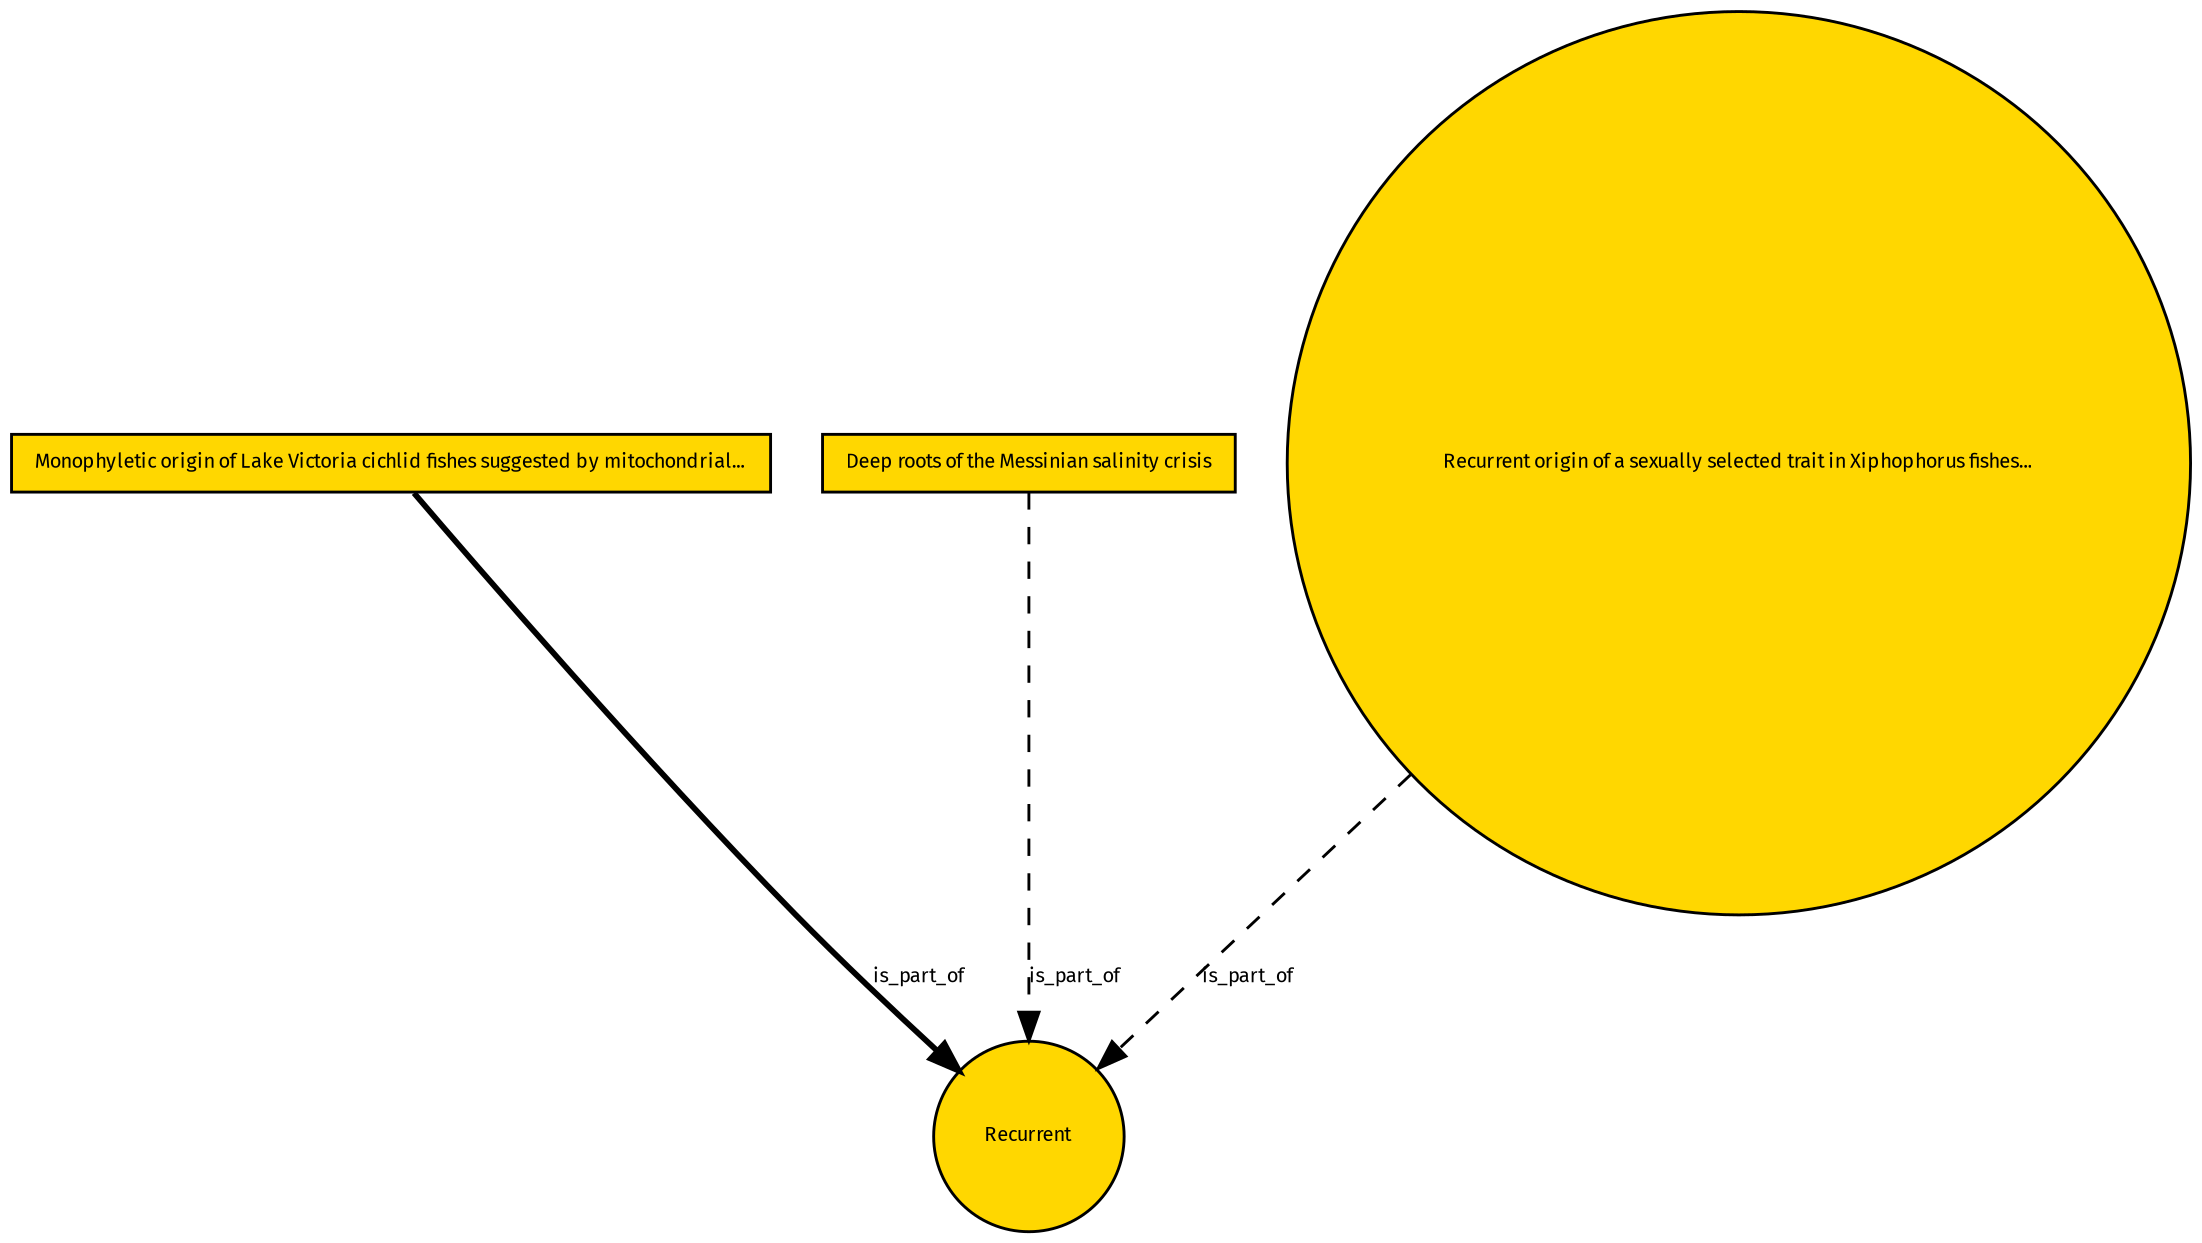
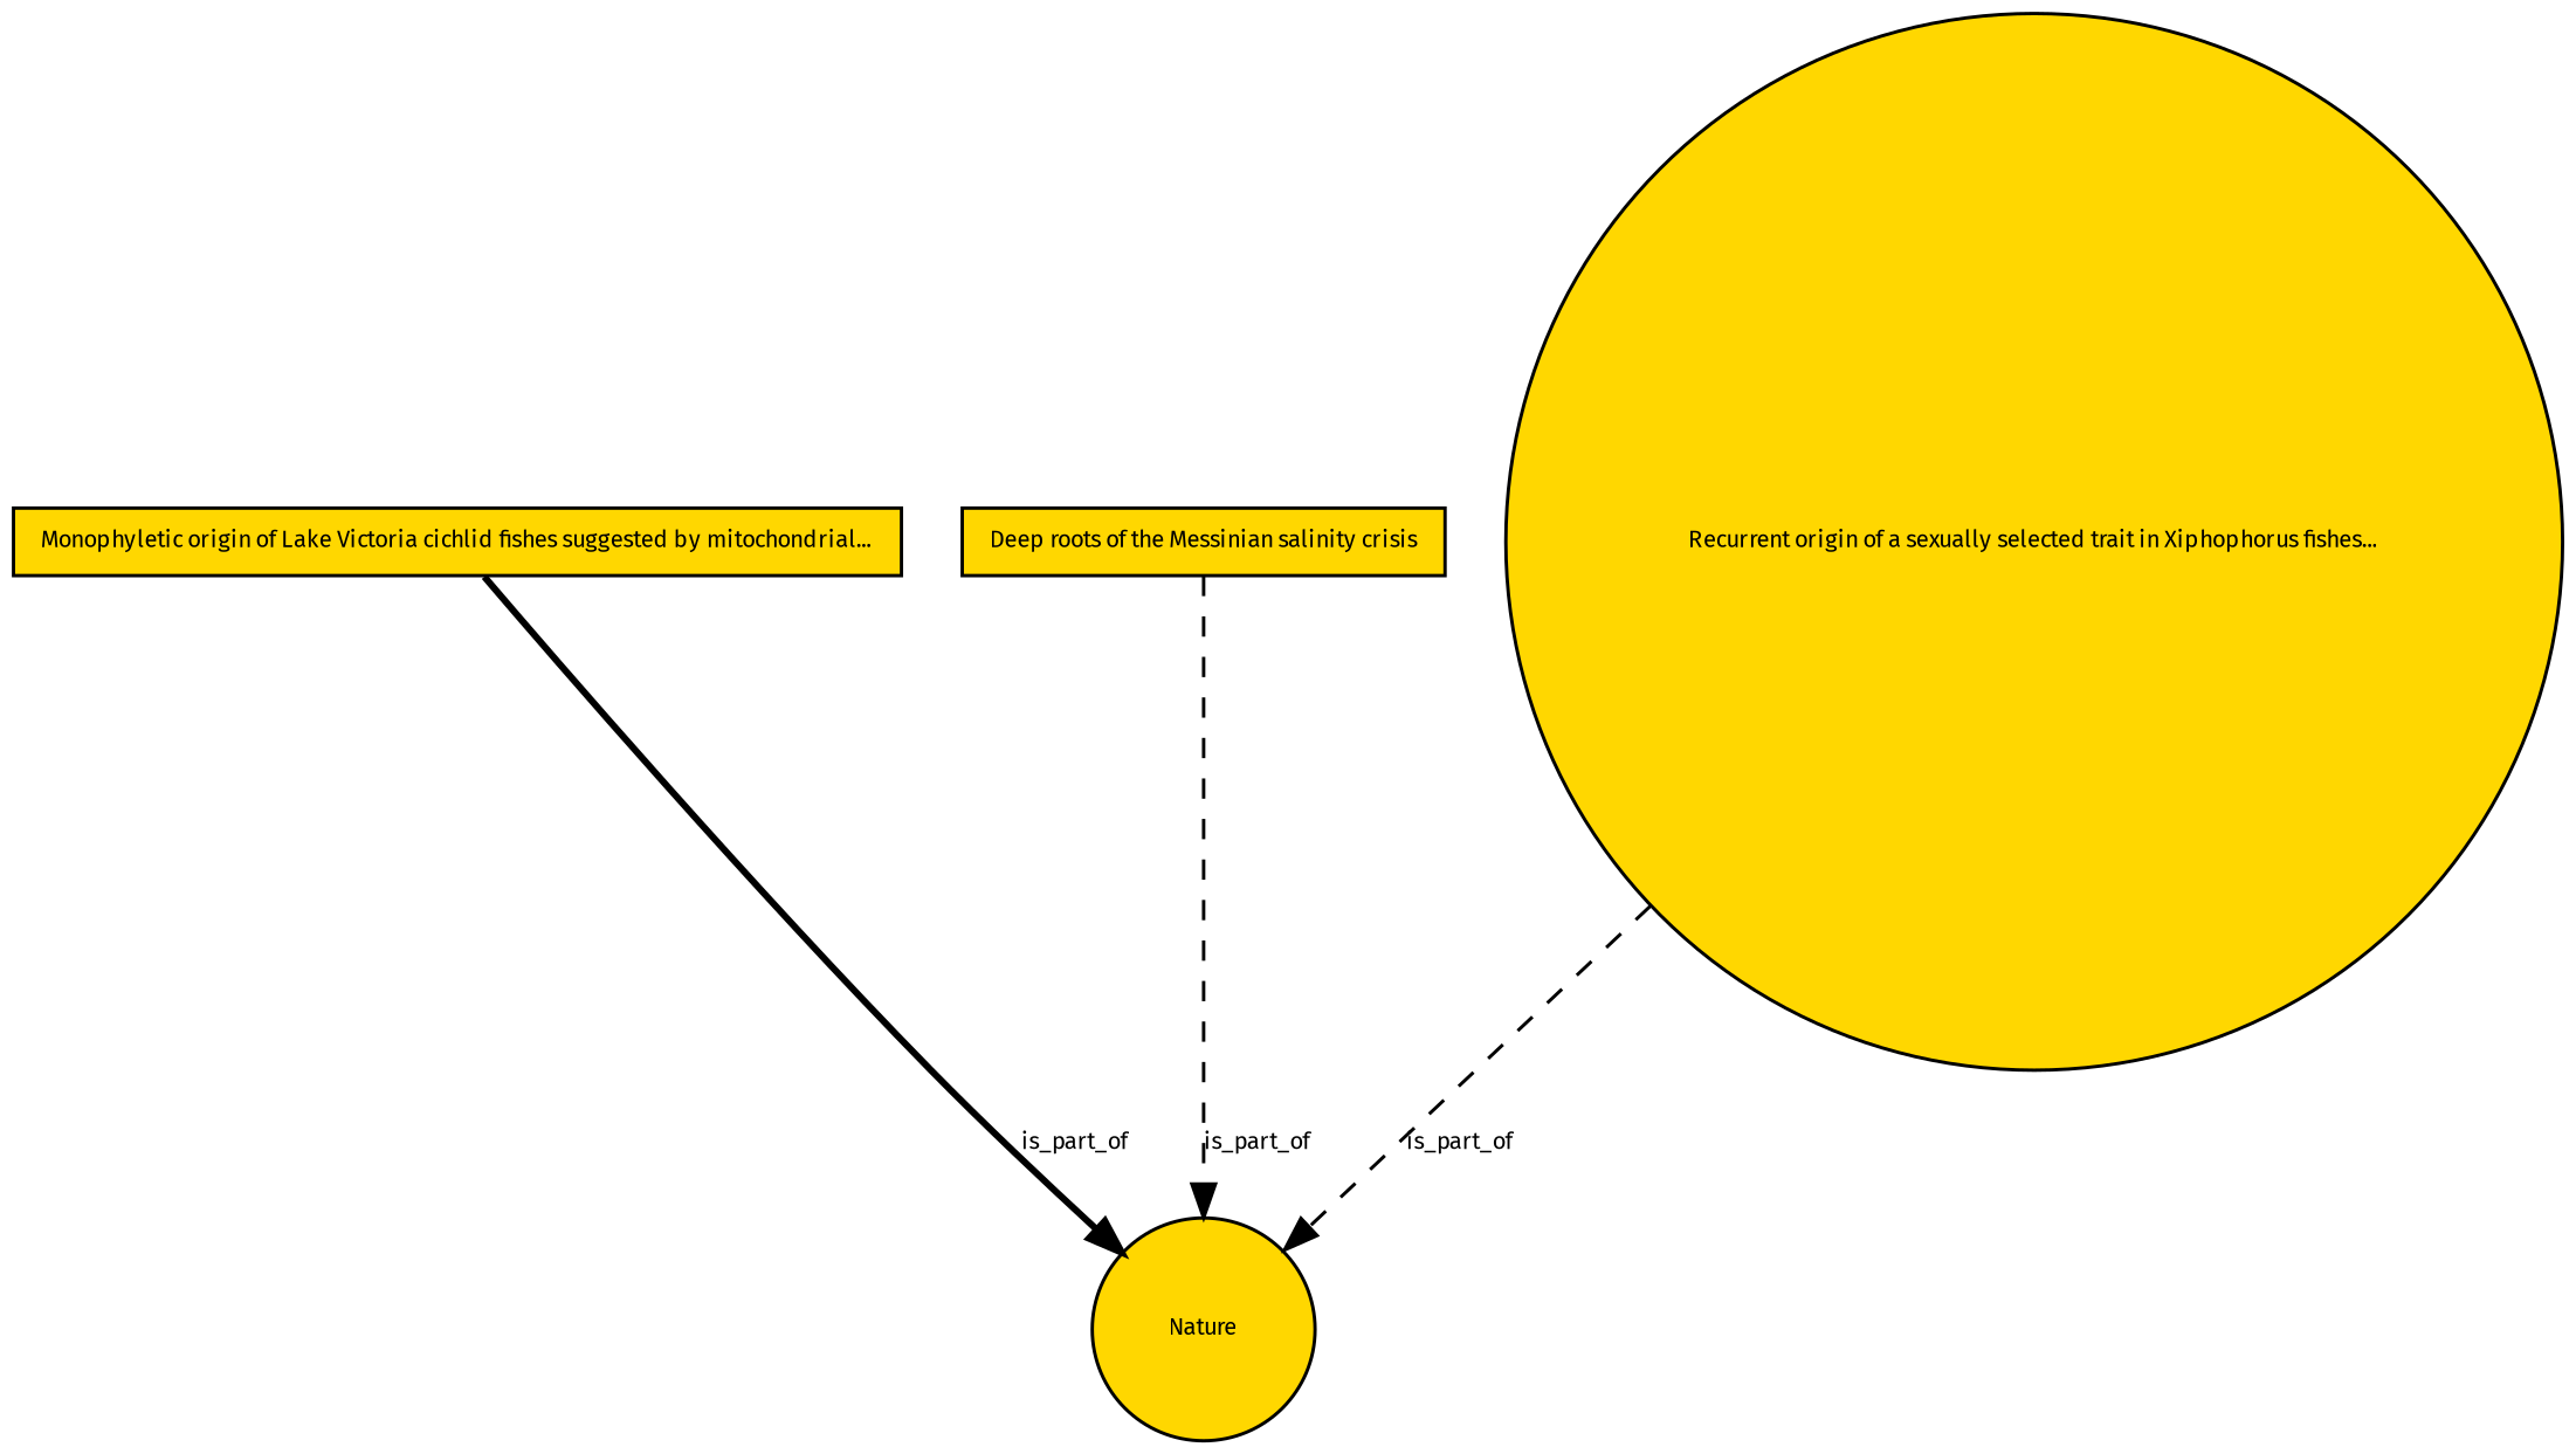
  digraph {
    fontname="Fira Sans"
    node [fontname="Fira Sans" fontsize=7 style=filled fillcolor=gold shape=circle]
    edge [fontname="Fira Sans" fontsize=7 style=dashed]
-   n1 [height=0.27433100247 label=Recurrent width=0.27433100247]
+   n1 [height=0.27433100247 label=Nature width=0.27433100247]
    n2 [height=0.27433100247 label="Monophyletic origin of Lake Victoria cichlid fishes suggested by mitochondrial..." width=0.27433100247 shape=box]
    n3 [height=0.27433100247 label="Deep roots of the Messinian salinity crisis" width=0.27433100247 shape=box]
    n4 [height=0.27433100247 label="Recurrent origin of a sexually selected trait in Xiphophorus fishes..." width=0.27433100247]
    n2 -> n1 [label=is_part_of style=bold]
    n3 -> n1 [label=is_part_of]
    n4 -> n1 [label=is_part_of]
  }
